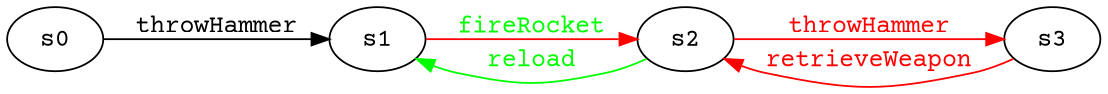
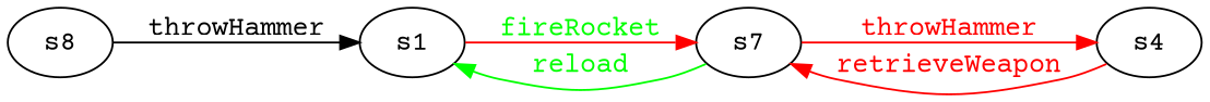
  digraph {
    fontname="Courier Prime"
    rankdir=LR
    node [color="#000000" fontcolor="#000000" fontname="Courier Prime"]
    edge [color=red fontcolor=green fontname="Courier Prime"]
-   n1 [label=s0]
+   n1 [label=s8]
    n2 [label=s1]
-   n3 [label=s2]
-   n4 [label=s3]
+   n3 [label=s7]
+   n4 [label=s4]
    n1 -> n2 [color=black fontcolor=black label=throwHammer]
    n2 -> n3 [label=fireRocket]
    n3 -> n2 [color=green label=reload]
    n3 -> n4 [fontcolor=red label=throwHammer]
    n4 -> n3 [fontcolor=red label=retrieveWeapon]
  }
